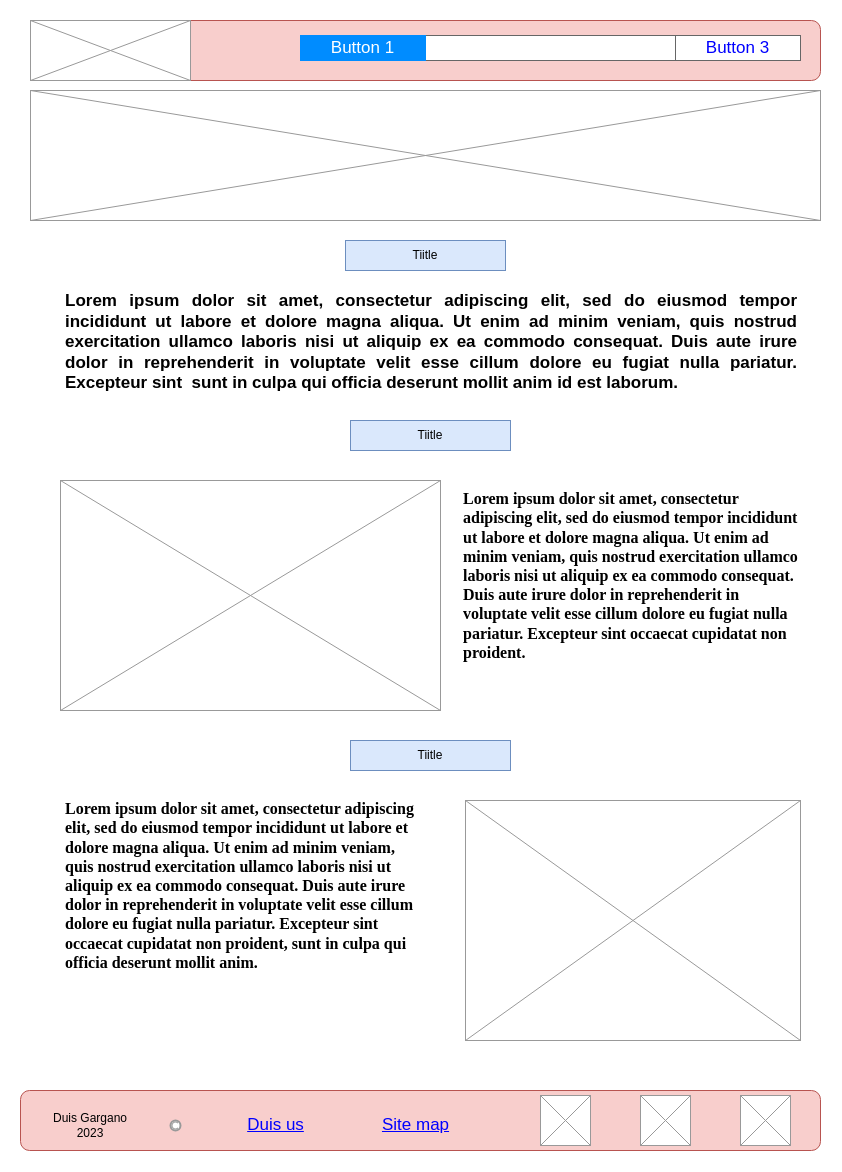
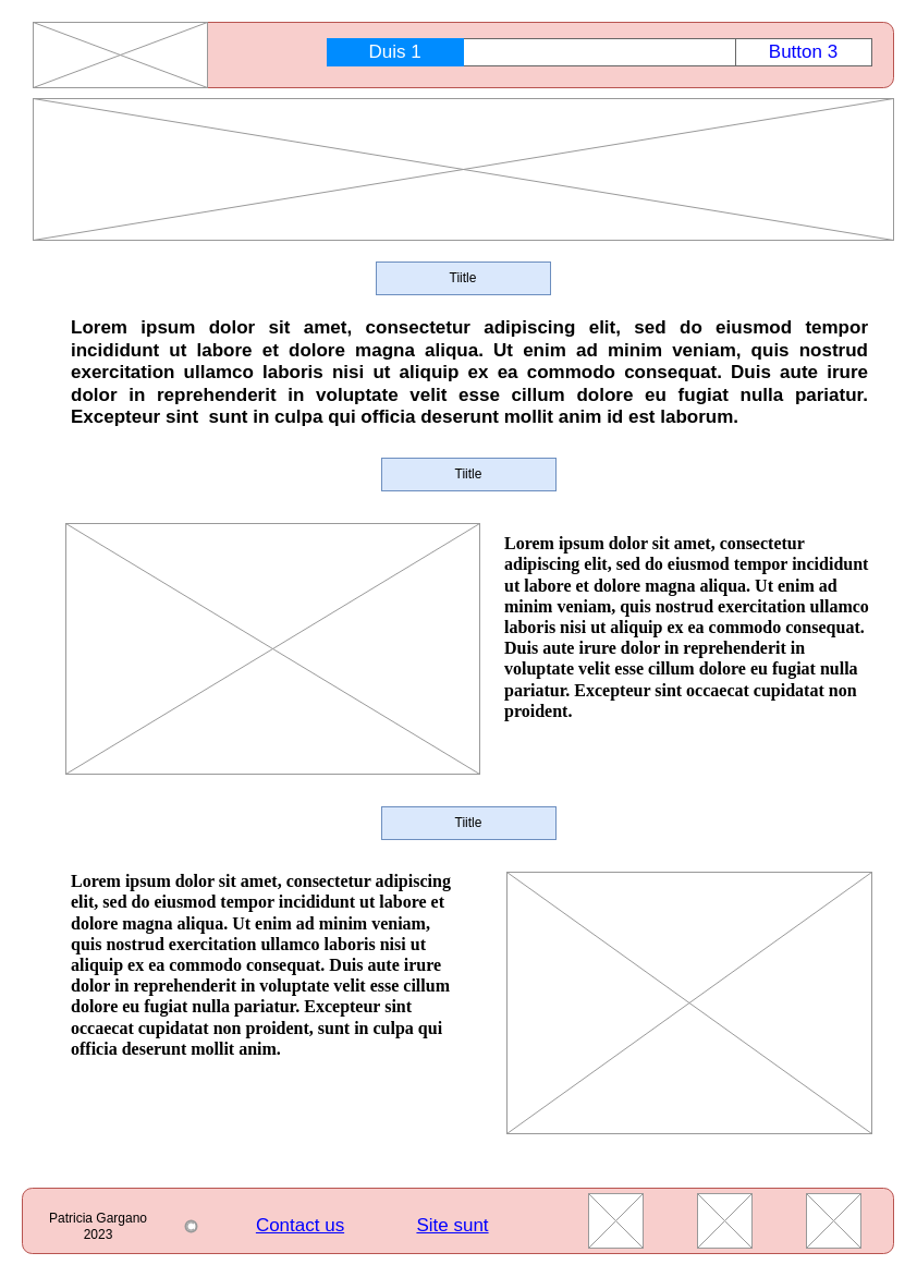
  <mxCell id="0" />
  <mxCell id="1" parent="0" />
  <mxCell id="2" value="" style="rounded=1;whiteSpace=wrap;html=1;fillColor=#f8cecc;strokeColor=#b85450;" vertex="1" parent="1"><mxGeometry x="30" y="20" width="790" height="60" as="geometry" /></mxCell>
  <mxCell id="3" value="" style="strokeWidth=1;shadow=0;dashed=0;align=center;html=1;shape=mxgraph.mockup.text.rrect;rSize=0;strokeColor=#666666;" vertex="1" parent="1"><mxGeometry x="300" y="35" width="500" height="25" as="geometry" /></mxCell>
  <mxCell id="4" value="Button 3" style="strokeColor=inherit;fillColor=inherit;gradientColor=inherit;strokeWidth=1;shadow=0;dashed=0;align=center;html=1;shape=mxgraph.mockup.text.rrect;rSize=0;fontSize=17;fontColor=#0000ff;whiteSpace=wrap;" vertex="1" parent="3"><mxGeometry x="375" width="125" height="25" as="geometry" /></mxCell>
- <mxCell id="5" value="Button 1" style="strokeWidth=1;shadow=0;dashed=0;align=center;html=1;shape=mxgraph.mockup.text.rrect;rSize=0;fontSize=17;fontColor=#ffffff;fillColor=#008cff;strokeColor=#008cff;whiteSpace=wrap;" vertex="1" parent="3"><mxGeometry width="125" height="25" as="geometry" /></mxCell>
+ <mxCell id="5" value="Duis 1" style="strokeWidth=1;shadow=0;dashed=0;align=center;html=1;shape=mxgraph.mockup.text.rrect;rSize=0;fontSize=17;fontColor=#ffffff;fillColor=#008cff;strokeColor=#008cff;whiteSpace=wrap;" vertex="1" parent="3"><mxGeometry width="125" height="25" as="geometry" /></mxCell>
  <mxCell id="6" value="" style="verticalLabelPosition=bottom;shadow=0;dashed=0;align=center;html=1;verticalAlign=top;strokeWidth=1;shape=mxgraph.mockup.graphics.simpleIcon;strokeColor=#999999;" vertex="1" parent="1"><mxGeometry x="30" y="20" width="160" height="60" as="geometry" /></mxCell>
  <mxCell id="7" value="Link" style="shape=rectangle;strokeColor=none;fillColor=none;linkText=;fontSize=17;fontColor=#0000ff;fontStyle=4;html=1;align=center;" vertex="1" parent="1"><mxGeometry x="660" y="1100" width="150" height="30" as="geometry" /></mxCell>
  <mxCell id="8" value="Link" style="shape=rectangle;strokeColor=none;fillColor=none;linkText=;fontSize=17;fontColor=#0000ff;fontStyle=4;html=1;align=center;" vertex="1" parent="1"><mxGeometry x="430" y="1100" width="150" height="30" as="geometry" /></mxCell>
  <mxCell id="9" value="" style="rounded=1;whiteSpace=wrap;html=1;fillColor=#f8cecc;strokeColor=#b85450;" vertex="1" parent="1"><mxGeometry x="20" y="1090" width="800" height="60" as="geometry" /></mxCell>
  <mxCell id="10" value="" style="strokeColor=#999999;verticalLabelPosition=bottom;shadow=0;dashed=0;verticalAlign=top;strokeWidth=2;html=1;shape=mxgraph.mockup.misc.copyrightIcon;" vertex="1" parent="1"><mxGeometry x="170" y="1120" width="10" height="10" as="geometry" /></mxCell>
- <mxCell id="11" value="Duis us" style="shape=rectangle;strokeColor=none;fillColor=none;linkText=;fontSize=17;fontColor=#0000ff;fontStyle=4;html=1;align=center;" vertex="1" parent="1"><mxGeometry x="200" y="1110" width="150" height="30" as="geometry" /></mxCell>
- <mxCell id="12" value="Site map" style="shape=rectangle;strokeColor=none;fillColor=none;linkText=;fontSize=17;fontColor=#0000ff;fontStyle=4;html=1;align=center;" vertex="1" parent="1"><mxGeometry x="340" y="1110" width="150" height="30" as="geometry" /></mxCell>
- <mxCell id="13" value="Duis Gargano 2023" style="text;html=1;strokeColor=none;fillColor=none;align=center;verticalAlign=middle;whiteSpace=wrap;rounded=0;" vertex="1" parent="1"><mxGeometry x="40" y="1110" width="100" height="30" as="geometry" /></mxCell>
+ <mxCell id="11" value="Contact us" style="shape=rectangle;strokeColor=none;fillColor=none;linkText=;fontSize=17;fontColor=#0000ff;fontStyle=4;html=1;align=center;" vertex="1" parent="1"><mxGeometry x="200" y="1110" width="150" height="30" as="geometry" /></mxCell>
+ <mxCell id="12" value="Site sunt" style="shape=rectangle;strokeColor=none;fillColor=none;linkText=;fontSize=17;fontColor=#0000ff;fontStyle=4;html=1;align=center;" vertex="1" parent="1"><mxGeometry x="340" y="1110" width="150" height="30" as="geometry" /></mxCell>
+ <mxCell id="13" value="Patricia Gargano 2023" style="text;html=1;strokeColor=none;fillColor=none;align=center;verticalAlign=middle;whiteSpace=wrap;rounded=0;" vertex="1" parent="1"><mxGeometry x="40" y="1110" width="100" height="30" as="geometry" /></mxCell>
  <mxCell id="14" value="Tiitle" style="text;html=1;strokeColor=#6c8ebf;fillColor=#dae8fc;align=center;verticalAlign=middle;whiteSpace=wrap;rounded=0;" vertex="1" parent="1"><mxGeometry x="345" y="240" width="160" height="30" as="geometry" /></mxCell>
  <mxCell id="15" value="&lt;h1 style=&quot;text-align: justify; font-size: 17px;&quot;&gt;&lt;font style=&quot;font-size: 17px;&quot;&gt;Lorem ipsum dolor sit amet, consectetur adipiscing elit, sed do eiusmod tempor incididunt ut labore et dolore magna aliqua. Ut enim ad minim veniam, quis nostrud exercitation ullamco laboris nisi ut aliquip ex ea commodo consequat. Duis aute irure dolor in reprehenderit in voluptate velit esse cillum dolore eu fugiat nulla pariatur. Excepteur sint&amp;nbsp; sunt in culpa qui officia deserunt mollit anim id est laborum.&lt;/font&gt;&lt;br style=&quot;font-size: 17px;&quot;&gt;&lt;/h1&gt;" style="text;html=1;strokeColor=none;fillColor=none;spacing=5;spacingTop=-20;whiteSpace=wrap;overflow=hidden;rounded=0;fontSize=17;" vertex="1" parent="1"><mxGeometry x="60" y="290" width="740" height="110" as="geometry" /></mxCell>
  <mxCell id="16" value="Tiitle" style="text;html=1;strokeColor=#6c8ebf;fillColor=#dae8fc;align=center;verticalAlign=middle;whiteSpace=wrap;rounded=0;" vertex="1" parent="1"><mxGeometry x="350" y="420" width="160" height="30" as="geometry" /></mxCell>
  <mxCell id="17" value="" style="verticalLabelPosition=bottom;shadow=0;dashed=0;align=center;html=1;verticalAlign=top;strokeWidth=1;shape=mxgraph.mockup.graphics.simpleIcon;strokeColor=#999999;" vertex="1" parent="1"><mxGeometry x="60" y="480" width="380" height="230" as="geometry" /></mxCell>
  <mxCell id="18" value="&lt;br&gt;&lt;span style=&quot;font-family: &amp;quot;Mercury SSm A&amp;quot;, &amp;quot;Mercury SSm B&amp;quot;, Georgia, Times, &amp;quot;Times New Roman&amp;quot;, &amp;quot;Microsoft YaHei New&amp;quot;, &amp;quot;Microsoft Yahei&amp;quot;, 微软雅黑, 宋体, SimSun, STXihei, 华文细黑, serif; font-size: 16px; font-style: normal; font-variant-ligatures: normal; font-variant-caps: normal; letter-spacing: normal; orphans: 2; text-indent: 0px; text-transform: none; widows: 2; word-spacing: 0px; -webkit-text-stroke-width: 0px; text-decoration-thickness: initial; text-decoration-style: initial; text-decoration-color: initial; float: none; display: inline !important;&quot;&gt;Lorem ipsum dolor sit amet, consectetur adipiscing elit, sed do eiusmod tempor incididunt ut labore et dolore magna aliqua. Ut enim ad minim veniam, quis nostrud exercitation ullamco laboris nisi ut aliquip ex ea commodo consequat. Duis aute irure dolor in reprehenderit in voluptate velit esse cillum dolore eu fugiat nulla pariatur. Excepteur sint occaecat cupidatat non proident.&lt;/span&gt;&lt;br&gt;" style="text;html=1;strokeColor=none;fillColor=none;spacing=5;spacingTop=-20;whiteSpace=wrap;overflow=hidden;rounded=0;fontSize=16;align=left;labelBackgroundColor=none;fontStyle=1;fontColor=#000000;" vertex="1" parent="1"><mxGeometry x="457.5" y="480" width="342.5" height="240" as="geometry" /></mxCell>
  <mxCell id="19" value="" style="verticalLabelPosition=bottom;shadow=0;dashed=0;align=center;html=1;verticalAlign=top;strokeWidth=1;shape=mxgraph.mockup.graphics.simpleIcon;strokeColor=#999999;" vertex="1" parent="1"><mxGeometry x="465" y="800" width="335" height="240" as="geometry" /></mxCell>
  <mxCell id="20" value="&lt;br style=&quot;font-size: 16px;&quot;&gt;&lt;span style=&quot;font-family: &amp;quot;Mercury SSm A&amp;quot;, &amp;quot;Mercury SSm B&amp;quot;, Georgia, Times, &amp;quot;Times New Roman&amp;quot;, &amp;quot;Microsoft YaHei New&amp;quot;, &amp;quot;Microsoft Yahei&amp;quot;, 微软雅黑, 宋体, SimSun, STXihei, 华文细黑, serif; font-size: 16px; font-style: normal; font-variant-ligatures: normal; font-variant-caps: normal; letter-spacing: normal; orphans: 2; text-indent: 0px; text-transform: none; widows: 2; word-spacing: 0px; -webkit-text-stroke-width: 0px; text-decoration-thickness: initial; text-decoration-style: initial; text-decoration-color: initial; float: none; display: inline !important;&quot;&gt;Lorem ipsum dolor sit amet, consectetur adipiscing elit, sed do eiusmod tempor incididunt ut labore et dolore magna aliqua. Ut enim ad minim veniam, quis nostrud exercitation ullamco laboris nisi ut aliquip ex ea commodo consequat. Duis aute irure dolor in reprehenderit in voluptate velit esse cillum dolore eu fugiat nulla pariatur. Excepteur sint occaecat cupidatat non proident, sunt in culpa qui officia deserunt mollit anim.&lt;/span&gt;&lt;br style=&quot;font-size: 16px;&quot;&gt;" style="text;html=1;strokeColor=none;fillColor=none;spacing=5;spacingTop=-20;whiteSpace=wrap;overflow=hidden;rounded=0;fontSize=16;align=left;labelBackgroundColor=none;fontColor=#000000;fontStyle=1" vertex="1" parent="1"><mxGeometry x="60" y="790" width="360" height="250" as="geometry" /></mxCell>
  <mxCell id="21" value="Tiitle" style="text;html=1;strokeColor=#6c8ebf;fillColor=#dae8fc;align=center;verticalAlign=middle;whiteSpace=wrap;rounded=0;" vertex="1" parent="1"><mxGeometry x="350" y="740" width="160" height="30" as="geometry" /></mxCell>
  <mxCell id="22" value="" style="verticalLabelPosition=bottom;shadow=0;dashed=0;align=center;html=1;verticalAlign=top;strokeWidth=1;shape=mxgraph.mockup.graphics.simpleIcon;strokeColor=#999999;" vertex="1" parent="1"><mxGeometry x="540" y="1095" width="50" height="50" as="geometry" /></mxCell>
  <mxCell id="23" value="" style="verticalLabelPosition=bottom;shadow=0;dashed=0;align=center;html=1;verticalAlign=top;strokeWidth=1;shape=mxgraph.mockup.graphics.simpleIcon;strokeColor=#999999;" vertex="1" parent="1"><mxGeometry x="640" y="1095" width="50" height="50" as="geometry" /></mxCell>
  <mxCell id="24" value="" style="verticalLabelPosition=bottom;shadow=0;dashed=0;align=center;html=1;verticalAlign=top;strokeWidth=1;shape=mxgraph.mockup.graphics.simpleIcon;strokeColor=#999999;" vertex="1" parent="1"><mxGeometry x="740" y="1095" width="50" height="50" as="geometry" /></mxCell>
  <mxCell id="25" value="" style="verticalLabelPosition=bottom;shadow=0;dashed=0;align=center;html=1;verticalAlign=top;strokeWidth=1;shape=mxgraph.mockup.graphics.simpleIcon;strokeColor=#999999;" vertex="1" parent="1"><mxGeometry x="30" y="90" width="790" height="130" as="geometry" /></mxCell>
